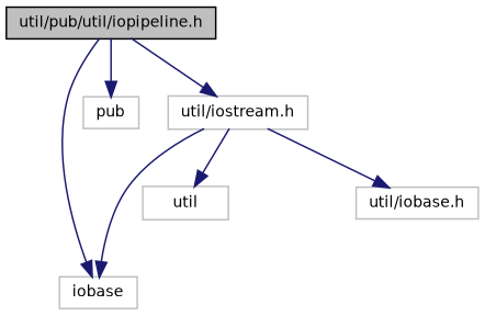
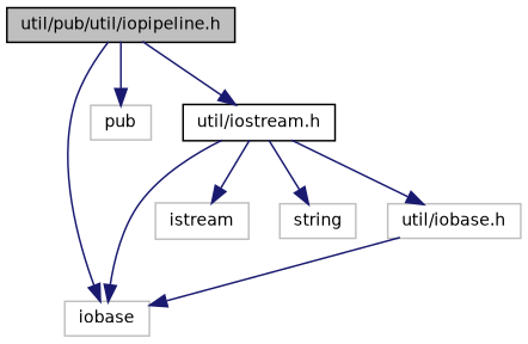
  digraph {
    node [color=grey75 fillcolor=white fontname=Helvetica fontsize=10 shape=record style=filled]
    edge [color=midnightblue fontname=Helvetica fontsize=10 labelfontname=Helvetica labelfontsize=10 style=solid]
    n1 [color=black fillcolor=grey75 fontcolor=black height=0.2 label="util/pub/util/iopipeline.h" width=0.4]
    n2 [height=0.2 label=iobase width=0.4]
    n3 [height=0.2 label=pub width=0.4]
-   n4 [height=0.2 label="util/iostream.h" width=0.4]
-   n5 [height=0.2 label=util width=0.4]
+   n4 [color=black height=0.2 label="util/iostream.h" width=0.4]
+   n5 [height=0.2 label=istream width=0.4]
+   n6 [height=0.2 label=string width=0.4]
    n7 [height=0.2 label="util/iobase.h" width=0.4]
    n1 -> n2
    n1 -> n3
    n1 -> n4
    n4 -> n2
    n4 -> n5
+   n4 -> n6
    n4 -> n7
+   n7 -> n2
  }
